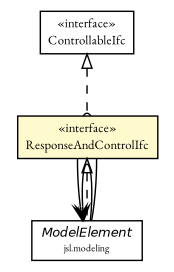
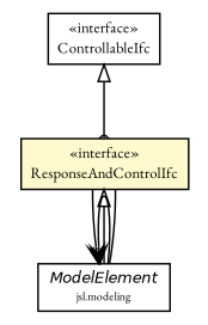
  digraph {
    fontname="EB Garamond"
    nodesep=0.25
    ranksep=0.5
    node [fontcolor=black fontname="EB Garamond" fontsize=9.0 shape=plaintext]
    edge [fontname="EB Garamond" fontsize=10.0 headport=p labelfontname=Helvetica labelfontsize=10 tailport=p]
    n1 [label=<<table title="jsl.modeling.ModelElement" border="0" cellborder="1" cellspacing="0" cellpadding="2" port="p" href="../modeling/ModelElement.html"> 		<tr><td><table border="0" cellspacing="0" cellpadding="1"> <tr><td align="center" balign="center"><font face="Helvetica-Oblique"> ModelElement </font></td></tr> <tr><td align="center" balign="center"><font point-size="7.0"> jsl.modeling </font></td></tr> 		</table></td></tr> 		</table>>]
    n2 [label=<<table title="jsl.utilities.ResponseAndControlIfc" border="0" cellborder="1" cellspacing="0" cellpadding="2" port="p" bgcolor="lemonChiffon" href="./ResponseAndControlIfc.html"> 		<tr><td><table border="0" cellspacing="0" cellpadding="1"> <tr><td align="center" balign="center"> &#171;interface&#187; </td></tr> <tr><td align="center" balign="center"> ResponseAndControlIfc </td></tr> 		</table></td></tr> 		</table>>]
    n3 [label=<<table title="jsl.utilities.ControllableIfc" border="0" cellborder="1" cellspacing="0" cellpadding="2" port="p" href="./ControllableIfc.html"> 		<tr><td><table border="0" cellspacing="0" cellpadding="1"> <tr><td align="center" balign="center"> &#171;interface&#187; </td></tr> <tr><td align="center" balign="center"> ControllableIfc </td></tr> 		</table></td></tr> 		</table>>]
    n1 -> n1 [arrowhead=open color=black fontcolor=black headlabel="*"]
    n1 -> n1 [arrowhead=open color=black fontcolor=black]
-   n2 -> n1 [arrowtail=empty dir=back fontsize=10 style=dashed]
-   n3 -> n2 [arrowtail=empty dir=back fontsize=10 style=dashed]
+   n2 -> n1 [arrowtail=empty dir=back fontsize=10 style=solid]
+   n3 -> n2 [arrowtail=empty dir=back fontsize=10 style=solid]
  }
